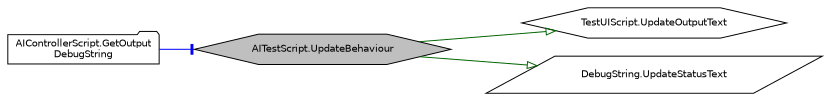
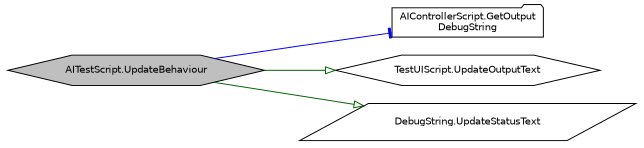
  digraph {
    rankdir=LR
    node [color=black fillcolor=white fontname=Helvetica fontsize=10 shape=hexagon style=filled]
    edge [arrowhead=onormal color=darkgreen fontname=Helvetica fontsize=10 labelfontname=Helvetica labelfontsize=10 style=solid]
    n1 [fillcolor=grey75 fontcolor=black height=0.2 label="AITestScript.UpdateBehaviour" width=0.4]
    n2 [height=0.2 label="AIControllerScript.GetOutput\lDebugString" shape=folder width=0.4]
    n3 [height=0.2 label="TestUIScript.UpdateOutputText" width=0.4]
    n4 [height=0.2 label="DebugString.UpdateStatusText" shape=parallelogram width=0.4]
-   n2 -> n1 [arrowhead=tee color=blue]
+   n1 -> n2 [arrowhead=tee color=blue]
    n1 -> n3
    n1 -> n4
  }
